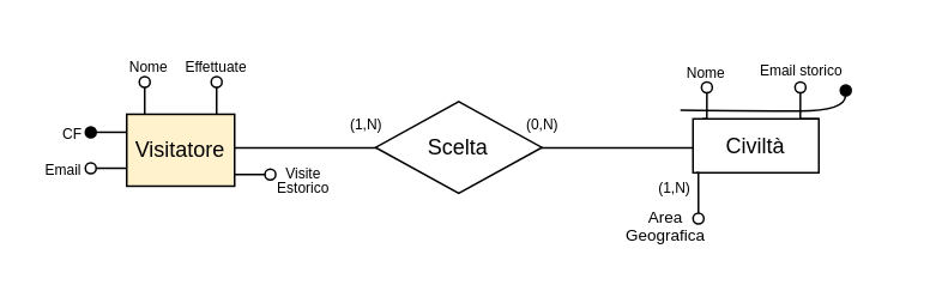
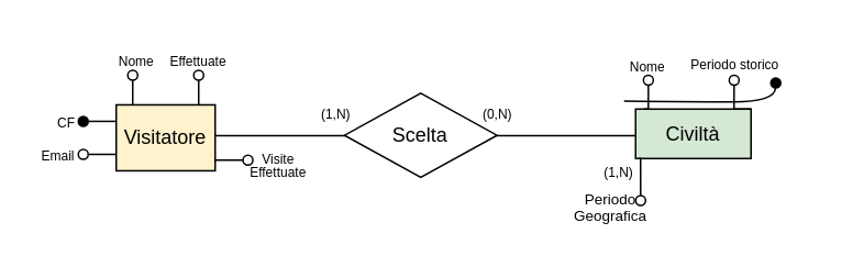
  <mxCell id="0" />
  <mxCell id="1" parent="0" />
  <mxCell id="2" value="&lt;span style=&quot;font-size: 8px;&quot;&gt;(1,N)&lt;/span&gt;" style="text;html=1;align=center;verticalAlign=middle;whiteSpace=wrap;rounded=1;strokeColor=none;glass=0;" vertex="1" parent="1"><mxGeometry x="191.99" y="65" width="22.5" height="6.75" as="geometry" /></mxCell>
  <mxCell id="3" value="&lt;font style=&quot;font-size: 8px;&quot;&gt;(0,N)&lt;/font&gt;" style="text;html=1;align=center;verticalAlign=middle;whiteSpace=wrap;rounded=1;strokeColor=none;glass=0;" vertex="1" parent="1"><mxGeometry x="289.69" y="65" width="22.5" height="6.75" as="geometry" /></mxCell>
  <mxCell id="4" value="" style="endArrow=none;html=1;rounded=0;entryX=1;entryY=0.5;entryDx=0;entryDy=0;exitX=0;exitY=0.5;exitDx=0;exitDy=0;" edge="1" parent="1"><mxGeometry width="50" height="50" relative="1" as="geometry"><mxPoint x="392.19" y="81.75" as="sourcePoint" /><mxPoint x="124" y="81.75" as="targetPoint" /></mxGeometry></mxCell>
  <mxCell id="5" value="Scelta" style="shape=rhombus;perimeter=rhombusPerimeter;whiteSpace=wrap;html=1;align=center;" vertex="1" parent="1"><mxGeometry x="208.44" y="56.13" width="92.5" height="51" as="geometry" /></mxCell>
  <mxCell id="6" style="edgeStyle=orthogonalEdgeStyle;rounded=0;orthogonalLoop=1;jettySize=auto;html=1;exitX=0;exitY=0.5;exitDx=0;exitDy=0;endArrow=oval;endFill=0;" edge="1" parent="1"><mxGeometry relative="1" as="geometry"><mxPoint x="50" y="93.13" as="targetPoint" /><mxPoint x="70" y="90.245" as="sourcePoint" /><Array as="points"><mxPoint x="70" y="93.13" /></Array></mxGeometry></mxCell>
  <mxCell id="7" value="Visitatore" style="whiteSpace=wrap;html=1;align=center;fillColor=#fff2cc;" vertex="1" parent="1"><mxGeometry x="70" y="63.13" width="60" height="40.01" as="geometry" /></mxCell>
  <mxCell id="8" value="&lt;font style=&quot;font-size: 8px;&quot;&gt;Nome&lt;/font&gt;" style="text;html=1;align=center;verticalAlign=middle;whiteSpace=wrap;rounded=0;" vertex="1" parent="1"><mxGeometry x="70" y="30.64" width="25" height="10" as="geometry" /></mxCell>
  <mxCell id="9" value="&lt;font style=&quot;font-size: 8px;&quot;&gt;Effettuate&lt;/font&gt;" style="text;html=1;align=center;verticalAlign=middle;whiteSpace=wrap;rounded=0;" vertex="1" parent="1"><mxGeometry x="90" y="20.64" width="60" height="30" as="geometry" /></mxCell>
- <mxCell id="10" value="&lt;font style=&quot;font-size: 8px;&quot;&gt;Email storico&lt;/font&gt;" style="text;html=1;align=center;verticalAlign=middle;whiteSpace=wrap;rounded=0;" vertex="1" parent="1"><mxGeometry x="410.11" y="23.57" width="71" height="29" as="geometry" /></mxCell>
+ <mxCell id="10" value="&lt;font style=&quot;font-size: 8px;&quot;&gt;Periodo storico&lt;/font&gt;" style="text;html=1;align=center;verticalAlign=middle;whiteSpace=wrap;rounded=0;" vertex="1" parent="1"><mxGeometry x="410.11" y="23.57" width="71" height="29" as="geometry" /></mxCell>
  <mxCell id="11" value="&lt;font style=&quot;font-size: 8px;&quot;&gt;Nome&lt;/font&gt;" style="text;html=1;align=center;verticalAlign=middle;whiteSpace=wrap;rounded=0;" vertex="1" parent="1"><mxGeometry x="360.55" y="23.57" width="63" height="30" as="geometry" /></mxCell>
  <mxCell id="12" style="edgeStyle=orthogonalEdgeStyle;rounded=0;orthogonalLoop=1;jettySize=auto;html=1;exitX=0.5;exitY=1;exitDx=0;exitDy=0;" edge="1" parent="1"><mxGeometry relative="1" as="geometry"><mxPoint x="501.99" y="45.44" as="sourcePoint" /><mxPoint x="501.99" y="45.44" as="targetPoint" /></mxGeometry></mxCell>
  <mxCell id="13" value="&lt;font style=&quot;font-size: 8px;&quot;&gt;CF&lt;/font&gt;" style="text;html=1;align=center;verticalAlign=middle;whiteSpace=wrap;rounded=0;" vertex="1" parent="1"><mxGeometry x="30" y="67.51" width="20" height="10" as="geometry" /></mxCell>
  <mxCell id="14" style="edgeStyle=orthogonalEdgeStyle;rounded=0;orthogonalLoop=1;jettySize=auto;html=1;exitX=0;exitY=0;exitDx=0;exitDy=0;endArrow=oval;endFill=0;" edge="1" parent="1"><mxGeometry relative="1" as="geometry"><mxPoint x="80" y="45.13" as="targetPoint" /><mxPoint x="80" y="63.13" as="sourcePoint" /><Array as="points" /></mxGeometry></mxCell>
  <mxCell id="15" style="edgeStyle=orthogonalEdgeStyle;rounded=0;orthogonalLoop=1;jettySize=auto;html=1;exitX=0;exitY=0;exitDx=0;exitDy=0;endArrow=oval;endFill=0;" edge="1" parent="1"><mxGeometry relative="1" as="geometry"><mxPoint x="120" y="45.13" as="targetPoint" /><mxPoint x="120" y="63.13" as="sourcePoint" /><Array as="points" /></mxGeometry></mxCell>
  <mxCell id="16" value="&lt;font style=&quot;font-size: 8px;&quot;&gt;Email&lt;/font&gt;" style="text;html=1;align=center;verticalAlign=middle;whiteSpace=wrap;rounded=0;" vertex="1" parent="1"><mxGeometry x="20" y="89.13" width="30" height="7" as="geometry" /></mxCell>
  <mxCell id="17" style="edgeStyle=orthogonalEdgeStyle;rounded=0;orthogonalLoop=1;jettySize=auto;html=1;exitX=0;exitY=0.25;exitDx=0;exitDy=0;endArrow=oval;endFill=1;" edge="1" parent="1" source="7"><mxGeometry relative="1" as="geometry"><mxPoint x="50" y="73.13" as="targetPoint" /><mxPoint x="5" y="51.89" as="sourcePoint" /><Array as="points" /></mxGeometry></mxCell>
  <mxCell id="18" style="edgeStyle=orthogonalEdgeStyle;rounded=0;orthogonalLoop=1;jettySize=auto;html=1;exitX=1;exitY=0.5;exitDx=0;exitDy=0;endArrow=oval;endFill=0;" edge="1" parent="1"><mxGeometry relative="1" as="geometry"><mxPoint x="149.88" y="96.63" as="targetPoint" /><mxPoint x="130" y="96.63" as="sourcePoint" /><Array as="points"><mxPoint x="144.88" y="96.63" /></Array></mxGeometry></mxCell>
- <mxCell id="19" value="&lt;font style=&quot;font-size: 8px;&quot;&gt;Visite&lt;/font&gt;&lt;div style=&quot;line-height: 30%;&quot;&gt;&lt;font style=&quot;font-size: 8px;&quot;&gt;E&lt;/font&gt;&lt;span style=&quot;font-size: 8px; background-color: initial;&quot;&gt;storico&lt;/span&gt;&lt;/div&gt;" style="text;html=1;align=center;verticalAlign=middle;whiteSpace=wrap;rounded=1;strokeColor=none;" vertex="1" parent="1"><mxGeometry x="150" y="86.13" width="37" height="21" as="geometry" /></mxCell>
+ <mxCell id="19" value="&lt;font style=&quot;font-size: 8px;&quot;&gt;Visite&lt;/font&gt;&lt;div style=&quot;line-height: 30%;&quot;&gt;&lt;font style=&quot;font-size: 8px;&quot;&gt;E&lt;/font&gt;&lt;span style=&quot;font-size: 8px; background-color: initial;&quot;&gt;ffettuate&lt;/span&gt;&lt;/div&gt;" style="text;html=1;align=center;verticalAlign=middle;whiteSpace=wrap;rounded=1;strokeColor=none;" vertex="1" parent="1"><mxGeometry x="150" y="86.13" width="37" height="21" as="geometry" /></mxCell>
  <mxCell id="20" style="edgeStyle=orthogonalEdgeStyle;rounded=0;orthogonalLoop=1;jettySize=auto;html=1;exitX=0.25;exitY=0;exitDx=0;exitDy=0;entryX=0.5;entryY=1;entryDx=0;entryDy=0;endArrow=oval;endFill=0;" edge="1" parent="1"><mxGeometry relative="1" as="geometry"><mxPoint x="392.74" y="48.15" as="targetPoint" /><mxPoint x="390.12" y="65.65" as="sourcePoint" /></mxGeometry></mxCell>
  <mxCell id="21" style="edgeStyle=orthogonalEdgeStyle;rounded=0;orthogonalLoop=1;jettySize=auto;html=1;exitX=1;exitY=0;exitDx=0;exitDy=0;entryX=0.25;entryY=1;entryDx=0;entryDy=0;endArrow=oval;endFill=0;" edge="1" parent="1" source="22"><mxGeometry relative="1" as="geometry"><mxPoint x="444.74" y="48.15" as="targetPoint" /><mxPoint x="457.62" y="65.65" as="sourcePoint" /></mxGeometry></mxCell>
- <mxCell id="22" value="Civiltà" style="whiteSpace=wrap;html=1;align=center;" vertex="1" parent="1"><mxGeometry x="385" y="65.69" width="70" height="30" as="geometry" /></mxCell>
+ <mxCell id="22" value="Civiltà" style="whiteSpace=wrap;html=1;align=center;fillColor=#d5e8d4;" vertex="1" parent="1"><mxGeometry x="385" y="65.69" width="70" height="30" as="geometry" /></mxCell>
  <mxCell id="23" value="" style="curved=1;endArrow=oval;html=1;rounded=0;entryX=0.642;entryY=0.924;entryDx=0;entryDy=0;entryPerimeter=0;endFill=1;" edge="1" parent="1"><mxGeometry width="50" height="50" relative="1" as="geometry"><mxPoint x="377.99" y="60.89" as="sourcePoint" /><mxPoint x="469.99" y="49.89" as="targetPoint" /><Array as="points"><mxPoint x="419.44" y="61.34" /><mxPoint x="469.44" y="61.34" /></Array></mxGeometry></mxCell>
  <mxCell id="24" value="&lt;font style=&quot;font-size: 8px;&quot;&gt;(1,N)&lt;/font&gt;" style="text;html=1;align=center;verticalAlign=middle;whiteSpace=wrap;rounded=1;strokeColor=none;glass=0;" vertex="1" parent="1"><mxGeometry x="350" y="95.69" width="50" height="15" as="geometry" /></mxCell>
- <mxCell id="25" value="&lt;p style=&quot;line-height: 70%;&quot;&gt;&lt;font style=&quot;font-size: 9px;&quot;&gt;Area Geografica&lt;/font&gt;&lt;/p&gt;" style="text;html=1;align=center;verticalAlign=middle;whiteSpace=wrap;rounded=0;" vertex="1" parent="1"><mxGeometry x="340" y="109.69" width="60" height="30" as="geometry" /></mxCell>
+ <mxCell id="25" value="&lt;p style=&quot;line-height: 70%;&quot;&gt;&lt;font style=&quot;font-size: 9px;&quot;&gt;Periodo Geografica&lt;/font&gt;&lt;/p&gt;" style="text;html=1;align=center;verticalAlign=middle;whiteSpace=wrap;rounded=0;" vertex="1" parent="1"><mxGeometry x="340" y="109.69" width="60" height="30" as="geometry" /></mxCell>
  <mxCell id="26" style="edgeStyle=orthogonalEdgeStyle;rounded=0;orthogonalLoop=1;jettySize=auto;html=1;exitX=0.25;exitY=1;exitDx=0;exitDy=0;endArrow=oval;endFill=0;" edge="1" parent="1"><mxGeometry relative="1" as="geometry"><mxPoint x="386.95" y="95.69" as="sourcePoint" /><mxPoint x="388.04" y="121.19" as="targetPoint" /></mxGeometry></mxCell>
